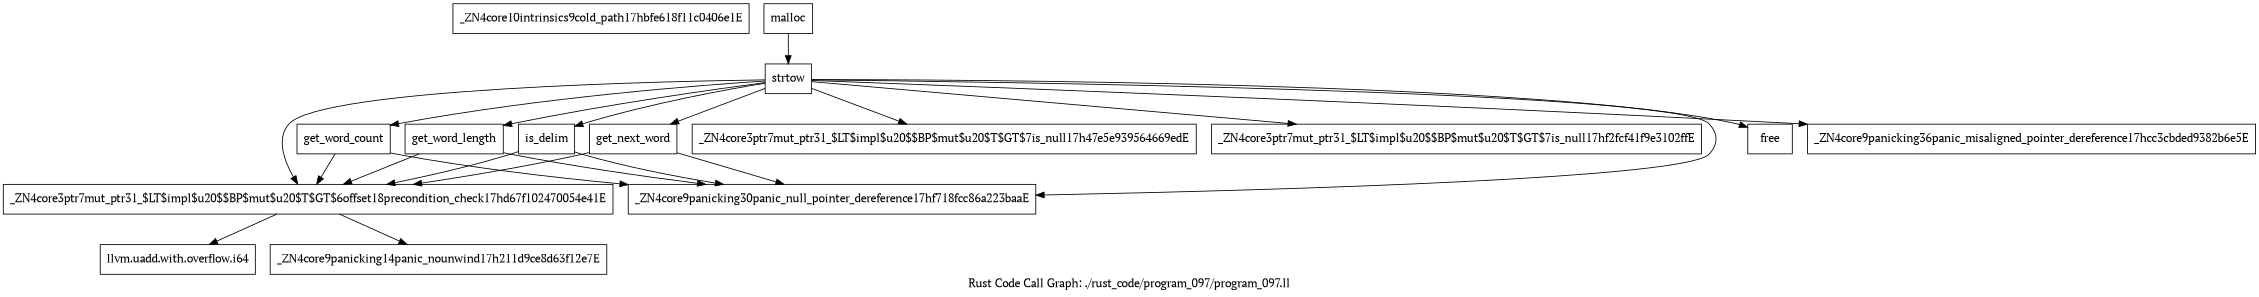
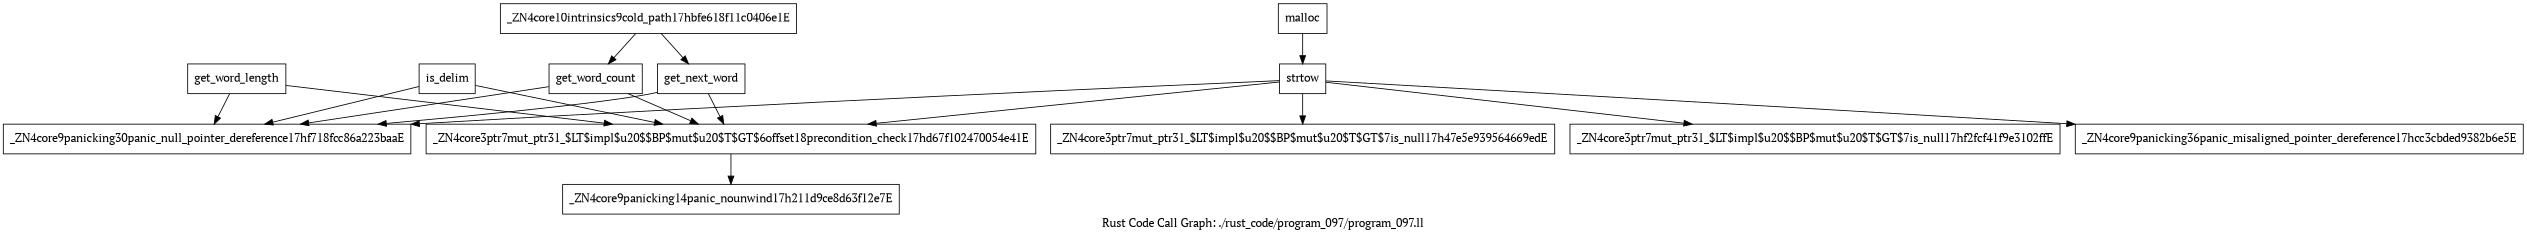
  digraph {
    fontname="PT Serif"
    label="Rust Code Call Graph: ./rust_code/program_097/program_097.ll"
    node [fontname="PT Serif" shape=record]
    edge [fontname="PT Serif"]
    n1 [label="{_ZN4core10intrinsics9cold_path17hbfe618f11c0406e1E}"]
    n2 [label="{_ZN4core3ptr7mut_ptr31_$LT$impl$u20$$BP$mut$u20$T$GT$6offset18precondition_check17hd67f102470054e41E}"]
-   n3 [label="{llvm.uadd.with.overflow.i64}"]
    n4 [label="{_ZN4core9panicking14panic_nounwind17h211d9ce8d63f12e7E}"]
    n5 [label="{_ZN4core3ptr7mut_ptr31_$LT$impl$u20$$BP$mut$u20$T$GT$7is_null17h47e5e939564669edE}"]
    n6 [label="{_ZN4core3ptr7mut_ptr31_$LT$impl$u20$$BP$mut$u20$T$GT$7is_null17hf2fcf41f9e3102ffE}"]
    n7 [label="{strtow}"]
    n8 [label="{_ZN4core9panicking30panic_null_pointer_dereference17hf718fcc86a223baaE}"]
    n9 [label="{get_word_count}"]
    n10 [label="{get_word_length}"]
-   n11 [label="{free}"]
    n12 [label="{is_delim}"]
    n13 [label="{_ZN4core9panicking36panic_misaligned_pointer_dereference17hcc3cbded9382b6e5E}"]
    n14 [label="{get_next_word}"]
    n15 [label="{malloc}"]
-   n2 -> n3
    n2 -> n4
    n7 -> n2
    n7 -> n5
    n7 -> n6
    n7 -> n8
-   n7 -> n9
-   n7 -> n10
-   n7 -> n11
-   n7 -> n12
+   n1 -> n9
    n7 -> n13
-   n7 -> n14
+   n1 -> n14
    n9 -> n2
    n9 -> n8
    n10 -> n2
    n10 -> n8
    n12 -> n2
    n12 -> n8
    n14 -> n2
    n14 -> n8
    n15 -> n7
  }
